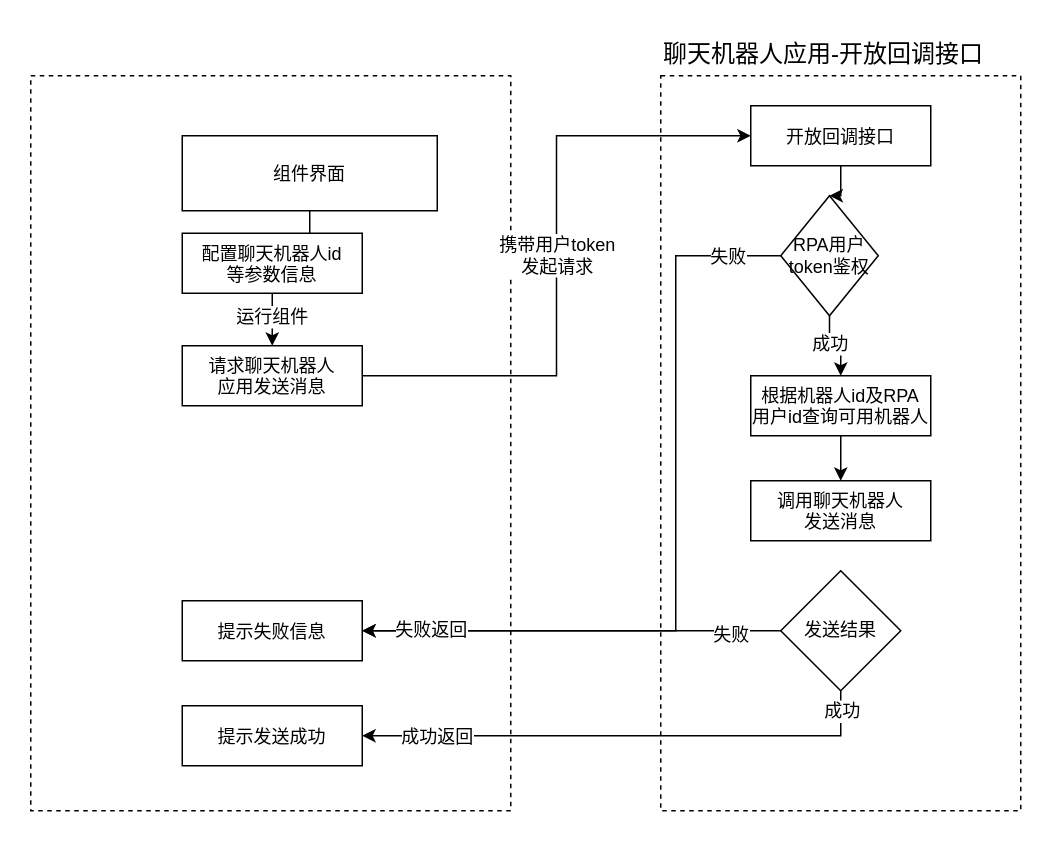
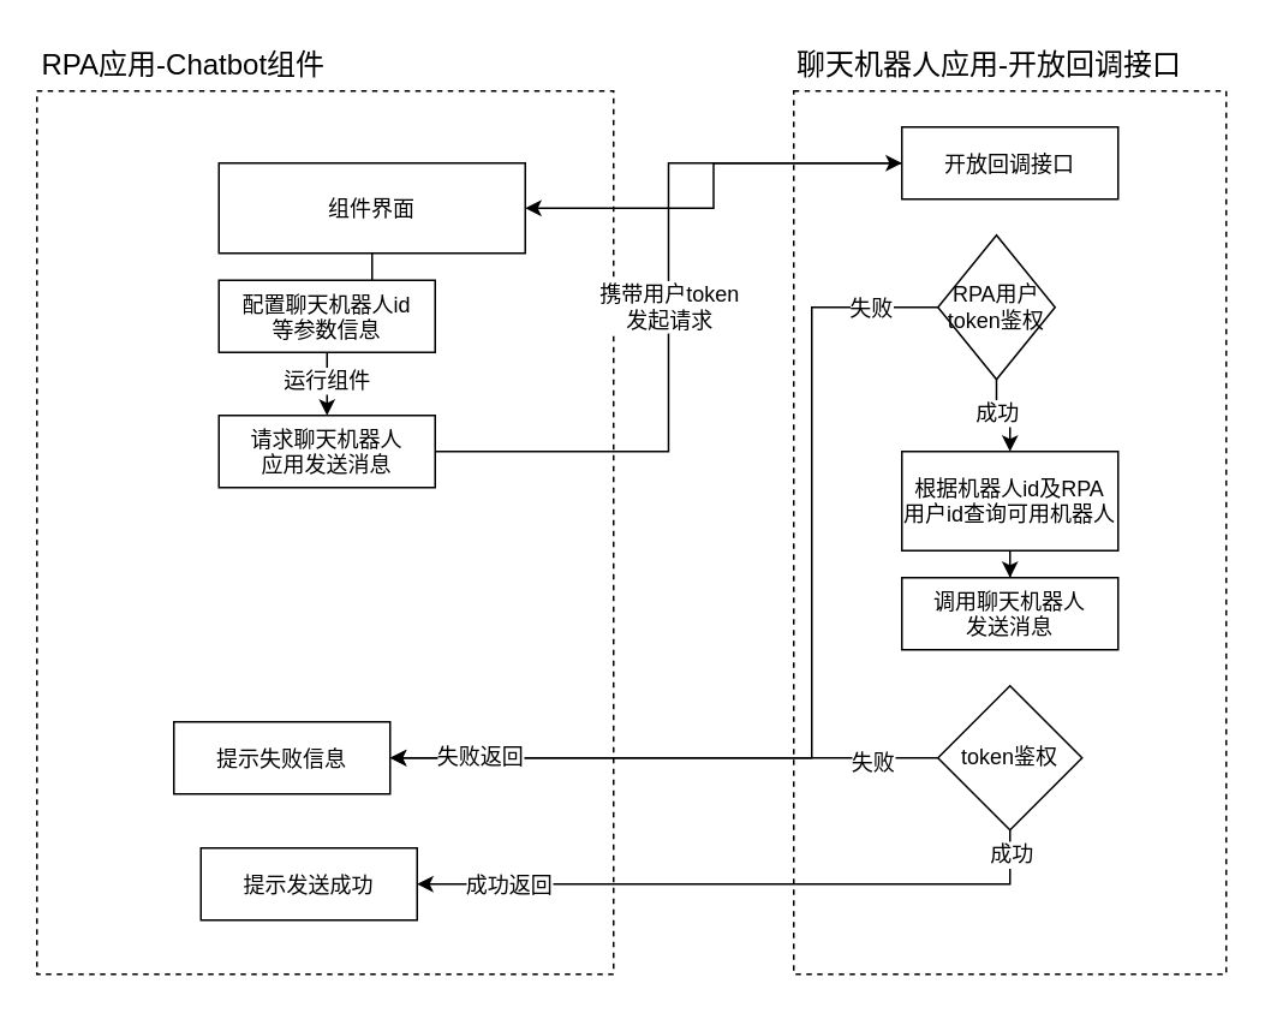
  <mxCell id="0" />
  <mxCell id="1" parent="0" />
  <mxCell id="2" value="" style="fontStyle=0;dashed=1;" vertex="1" parent="1"><mxGeometry x="20" y="50" width="320" height="490" as="geometry" /></mxCell>
+ <mxCell id="3" value="RPA应用-Chatbot组件" style="text;html=1;strokeColor=none;fillColor=none;align=left;verticalAlign=middle;whiteSpace=wrap;rounded=0;fontSize=16;" vertex="1" parent="1"><mxGeometry x="21" y="20" width="220" height="30" as="geometry" /></mxCell>
  <mxCell id="4" value="" style="fontStyle=0;dashed=1;" vertex="1" parent="1"><mxGeometry x="440" y="50" width="240" height="490" as="geometry" /></mxCell>
  <mxCell id="5" value="聊天机器人应用-开放回调接口" style="text;html=1;strokeColor=none;fillColor=none;align=left;verticalAlign=middle;whiteSpace=wrap;rounded=0;fontSize=16;" vertex="1" parent="1"><mxGeometry x="440" y="20" width="220" height="30" as="geometry" /></mxCell>
- <mxCell id="6" style="edgeStyle=orthogonalEdgeStyle;rounded=0;orthogonalLoop=1;jettySize=auto;html=1;entryX=0.5;entryY=0;entryDx=0;entryDy=0;fontFamily=Helvetica;fontSize=12;fontColor=default;" edge="1" parent="1" source="7" target="22"><mxGeometry relative="1" as="geometry" /></mxCell>
+ <mxCell id="6" style="edgeStyle=orthogonalEdgeStyle;rounded=0;orthogonalLoop=1;jettySize=auto;html=1;fontFamily=Helvetica;fontSize=12;fontColor=default;" edge="1" parent="1" source="7" target="12"><mxGeometry relative="1" as="geometry" /></mxCell>
  <mxCell id="7" value="开放回调接口" style="fontStyle=0;fontSize=12;" vertex="1" parent="1"><mxGeometry x="500" y="70" width="120" height="40" as="geometry" /></mxCell>
  <mxCell id="8" style="edgeStyle=orthogonalEdgeStyle;rounded=0;orthogonalLoop=1;jettySize=auto;html=1;entryX=0.5;entryY=0;entryDx=0;entryDy=0;fontFamily=Helvetica;fontSize=12;fontColor=default;" edge="1" parent="1" source="9" target="10"><mxGeometry relative="1" as="geometry" /></mxCell>
- <mxCell id="9" value="根据机器人id及RPA&#10;用户id查询可用机器人" style="fontStyle=0;fontSize=12;" vertex="1" parent="1"><mxGeometry x="500" y="250" width="120" height="40" as="geometry" /></mxCell>
+ <mxCell id="9" value="根据机器人id及RPA&#10;用户id查询可用机器人" style="fontStyle=0;fontSize=12;" vertex="1" parent="1"><mxGeometry x="500" y="250" width="120" height="55" as="geometry" /></mxCell>
  <mxCell id="10" value="调用聊天机器人&#10;发送消息" style="fontStyle=0;fontSize=12;" vertex="1" parent="1"><mxGeometry x="500" y="320" width="120" height="40" as="geometry" /></mxCell>
  <mxCell id="11" style="edgeStyle=orthogonalEdgeStyle;rounded=0;orthogonalLoop=1;jettySize=auto;html=1;entryX=0.5;entryY=0;entryDx=0;entryDy=0;fontFamily=Helvetica;fontSize=12;fontColor=default;" edge="1" parent="1" source="12" target="15"><mxGeometry relative="1" as="geometry" /></mxCell>
  <mxCell id="12" value="组件界面" style="fontStyle=0;fontSize=12;" vertex="1" parent="1"><mxGeometry x="121" y="90" width="170" height="50" as="geometry" /></mxCell>
  <mxCell id="13" style="edgeStyle=orthogonalEdgeStyle;rounded=0;orthogonalLoop=1;jettySize=auto;html=1;fontFamily=Helvetica;fontSize=12;fontColor=default;" edge="1" parent="1" source="15" target="17"><mxGeometry relative="1" as="geometry" /></mxCell>
  <mxCell id="14" value="运行组件" style="edgeLabel;html=1;align=center;verticalAlign=middle;resizable=0;points=[];fontSize=12;fontFamily=Helvetica;fontColor=default;" vertex="1" connectable="0" parent="13"><mxGeometry x="0.24" y="-1" relative="1" as="geometry"><mxPoint y="-3" as="offset" /></mxGeometry></mxCell>
  <mxCell id="15" value="配置聊天机器人id&#10;等参数信息" style="fontStyle=0;fontSize=12;" vertex="1" parent="1"><mxGeometry x="121" y="155" width="120" height="40" as="geometry" /></mxCell>
  <mxCell id="16" value="携带用户token&lt;br&gt;发起请求" style="edgeStyle=orthogonalEdgeStyle;rounded=0;orthogonalLoop=1;jettySize=auto;html=1;entryX=0;entryY=0.5;entryDx=0;entryDy=0;fontFamily=Helvetica;fontSize=12;fontColor=default;" edge="1" parent="1" source="17" target="7"><mxGeometry relative="1" as="geometry" /></mxCell>
  <mxCell id="17" value="请求聊天机器人&#10;应用发送消息" style="fontStyle=0;fontSize=12;" vertex="1" parent="1"><mxGeometry x="121" y="230" width="120" height="40" as="geometry" /></mxCell>
  <mxCell id="18" style="edgeStyle=orthogonalEdgeStyle;rounded=0;orthogonalLoop=1;jettySize=auto;html=1;entryX=0.5;entryY=0;entryDx=0;entryDy=0;fontFamily=Helvetica;fontSize=12;fontColor=default;" edge="1" parent="1" source="22" target="9"><mxGeometry relative="1" as="geometry" /></mxCell>
  <mxCell id="19" value="成功" style="edgeLabel;html=1;align=center;verticalAlign=middle;resizable=0;points=[];fontSize=12;fontFamily=Helvetica;fontColor=default;" vertex="1" connectable="0" parent="18"><mxGeometry x="-0.25" relative="1" as="geometry"><mxPoint as="offset" /></mxGeometry></mxCell>
  <mxCell id="20" style="edgeStyle=orthogonalEdgeStyle;rounded=0;orthogonalLoop=1;jettySize=auto;html=1;entryX=1;entryY=0.5;entryDx=0;entryDy=0;fontFamily=Helvetica;fontSize=12;fontColor=default;" edge="1" parent="1" source="22" target="30"><mxGeometry relative="1" as="geometry"><Array as="points"><mxPoint x="450" y="170" /><mxPoint x="450" y="420" /></Array></mxGeometry></mxCell>
  <mxCell id="21" value="失败" style="edgeLabel;html=1;align=center;verticalAlign=middle;resizable=0;points=[];fontSize=12;fontFamily=Helvetica;fontColor=default;" vertex="1" connectable="0" parent="20"><mxGeometry x="-0.863" relative="1" as="geometry"><mxPoint as="offset" /></mxGeometry></mxCell>
  <mxCell id="22" value="RPA用户&lt;br&gt;token鉴权" style="rhombus;whiteSpace=wrap;html=1;fontFamily=Helvetica;fontSize=12;fontColor=default;" vertex="1" parent="1"><mxGeometry x="520" y="130" width="65" height="80" as="geometry" /></mxCell>
  <mxCell id="23" style="edgeStyle=orthogonalEdgeStyle;rounded=0;orthogonalLoop=1;jettySize=auto;html=1;entryX=1;entryY=0.5;entryDx=0;entryDy=0;fontFamily=Helvetica;fontSize=12;fontColor=default;" edge="1" parent="1" source="29" target="30"><mxGeometry relative="1" as="geometry" /></mxCell>
  <mxCell id="24" value="失败返回" style="edgeLabel;html=1;align=center;verticalAlign=middle;resizable=0;points=[];fontSize=12;fontFamily=Helvetica;fontColor=default;" vertex="1" connectable="0" parent="23"><mxGeometry x="0.677" y="-1" relative="1" as="geometry"><mxPoint as="offset" /></mxGeometry></mxCell>
  <mxCell id="25" value="失败" style="edgeLabel;html=1;align=center;verticalAlign=middle;resizable=0;points=[];fontSize=12;fontFamily=Helvetica;fontColor=default;" vertex="1" connectable="0" parent="23"><mxGeometry x="-0.754" y="2" relative="1" as="geometry"><mxPoint as="offset" /></mxGeometry></mxCell>
  <mxCell id="26" style="edgeStyle=orthogonalEdgeStyle;rounded=0;orthogonalLoop=1;jettySize=auto;html=1;entryX=1;entryY=0.5;entryDx=0;entryDy=0;fontFamily=Helvetica;fontSize=12;fontColor=default;" edge="1" parent="1" source="29" target="31"><mxGeometry relative="1" as="geometry"><Array as="points"><mxPoint x="560" y="490" /></Array></mxGeometry></mxCell>
  <mxCell id="27" value="成功返回" style="edgeLabel;html=1;align=center;verticalAlign=middle;resizable=0;points=[];fontSize=12;fontFamily=Helvetica;fontColor=default;" vertex="1" connectable="0" parent="26"><mxGeometry x="0.765" relative="1" as="geometry"><mxPoint x="8" as="offset" /></mxGeometry></mxCell>
  <mxCell id="28" value="成功" style="edgeLabel;html=1;align=center;verticalAlign=middle;resizable=0;points=[];fontSize=12;fontFamily=Helvetica;fontColor=default;" vertex="1" connectable="0" parent="26"><mxGeometry x="-0.927" relative="1" as="geometry"><mxPoint as="offset" /></mxGeometry></mxCell>
- <mxCell id="29" value="发送结果" style="rhombus;whiteSpace=wrap;html=1;fontFamily=Helvetica;fontSize=12;fontColor=default;" vertex="1" parent="1"><mxGeometry x="520" y="380" width="80" height="80" as="geometry" /></mxCell>
- <mxCell id="30" value="提示失败信息" style="fontStyle=0;fontSize=12;" vertex="1" parent="1"><mxGeometry x="121" y="400" width="120" height="40" as="geometry" /></mxCell>
- <mxCell id="31" value="提示发送成功" style="fontStyle=0;fontSize=12;" vertex="1" parent="1"><mxGeometry x="121" y="470" width="120" height="40" as="geometry" /></mxCell>
+ <mxCell id="29" value="token鉴权" style="rhombus;whiteSpace=wrap;html=1;fontFamily=Helvetica;fontSize=12;fontColor=default;" vertex="1" parent="1"><mxGeometry x="520" y="380" width="80" height="80" as="geometry" /></mxCell>
+ <mxCell id="30" value="提示失败信息" style="fontStyle=0;fontSize=12;" vertex="1" parent="1"><mxGeometry x="96" y="400" width="120" height="40" as="geometry" /></mxCell>
+ <mxCell id="31" value="提示发送成功" style="fontStyle=0;fontSize=12;" vertex="1" parent="1"><mxGeometry x="111" y="470" width="120" height="40" as="geometry" /></mxCell>
